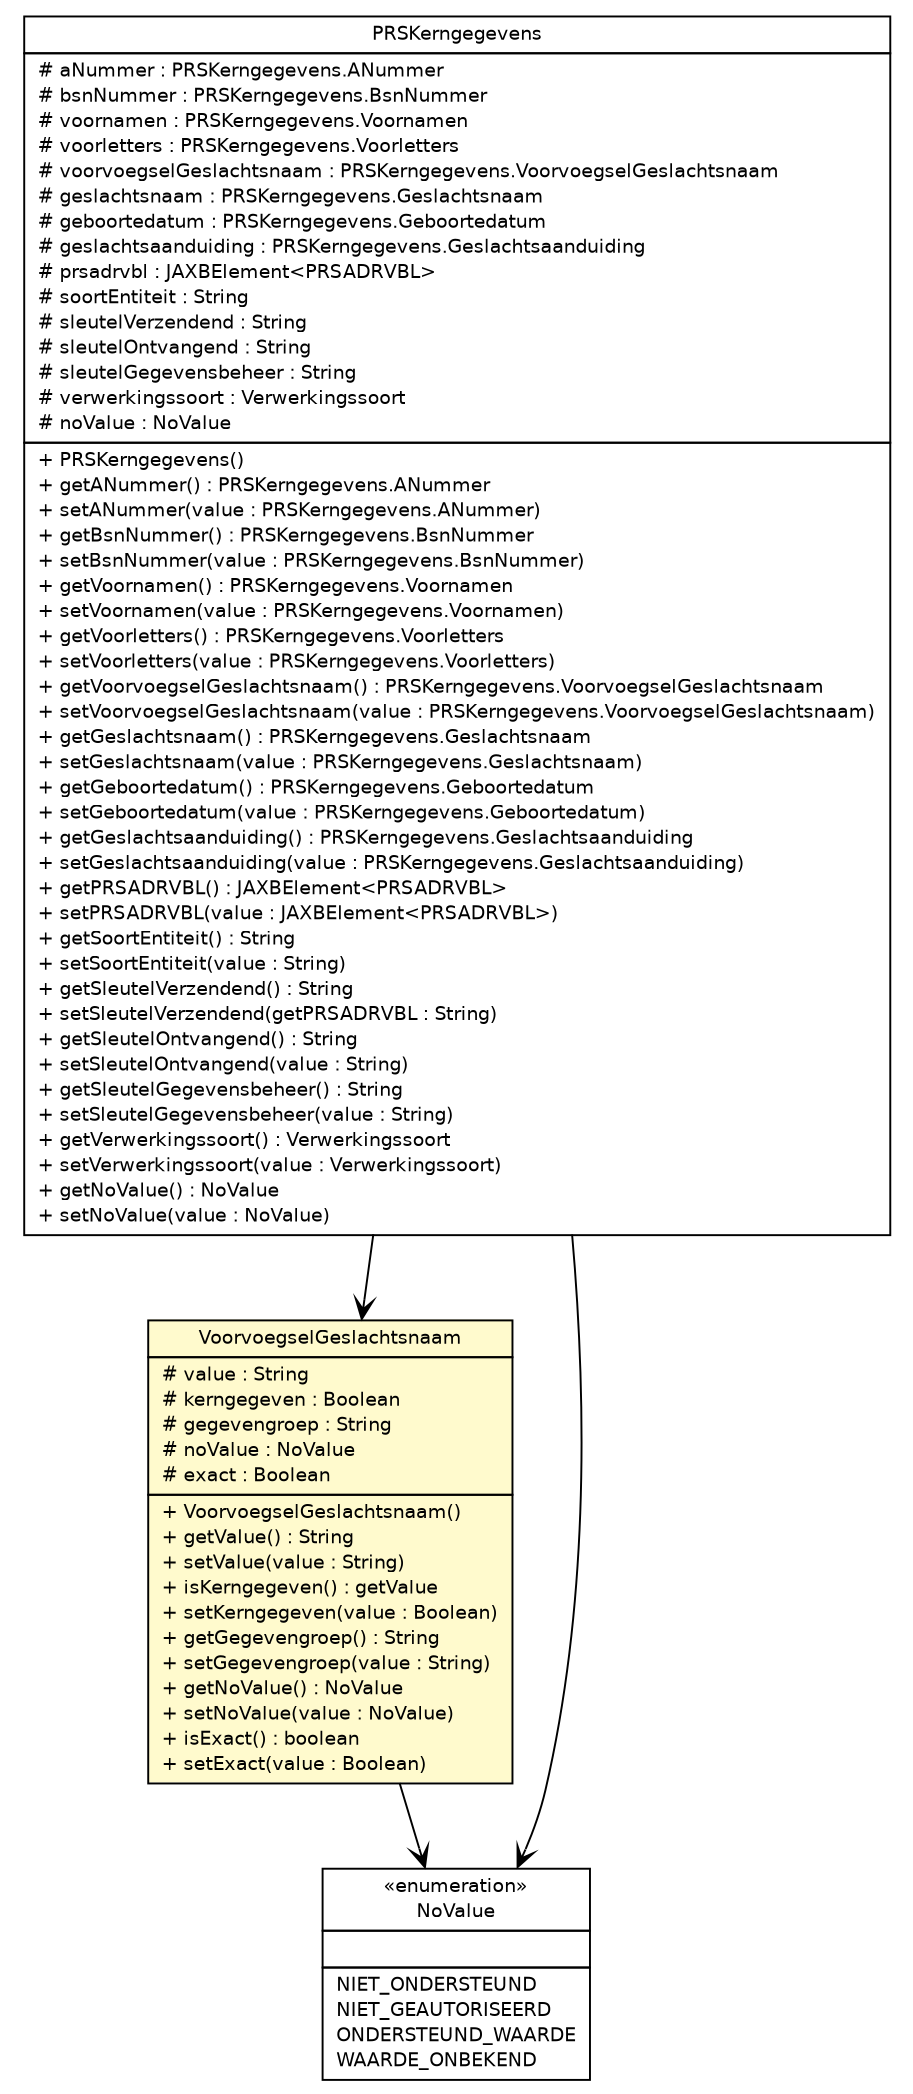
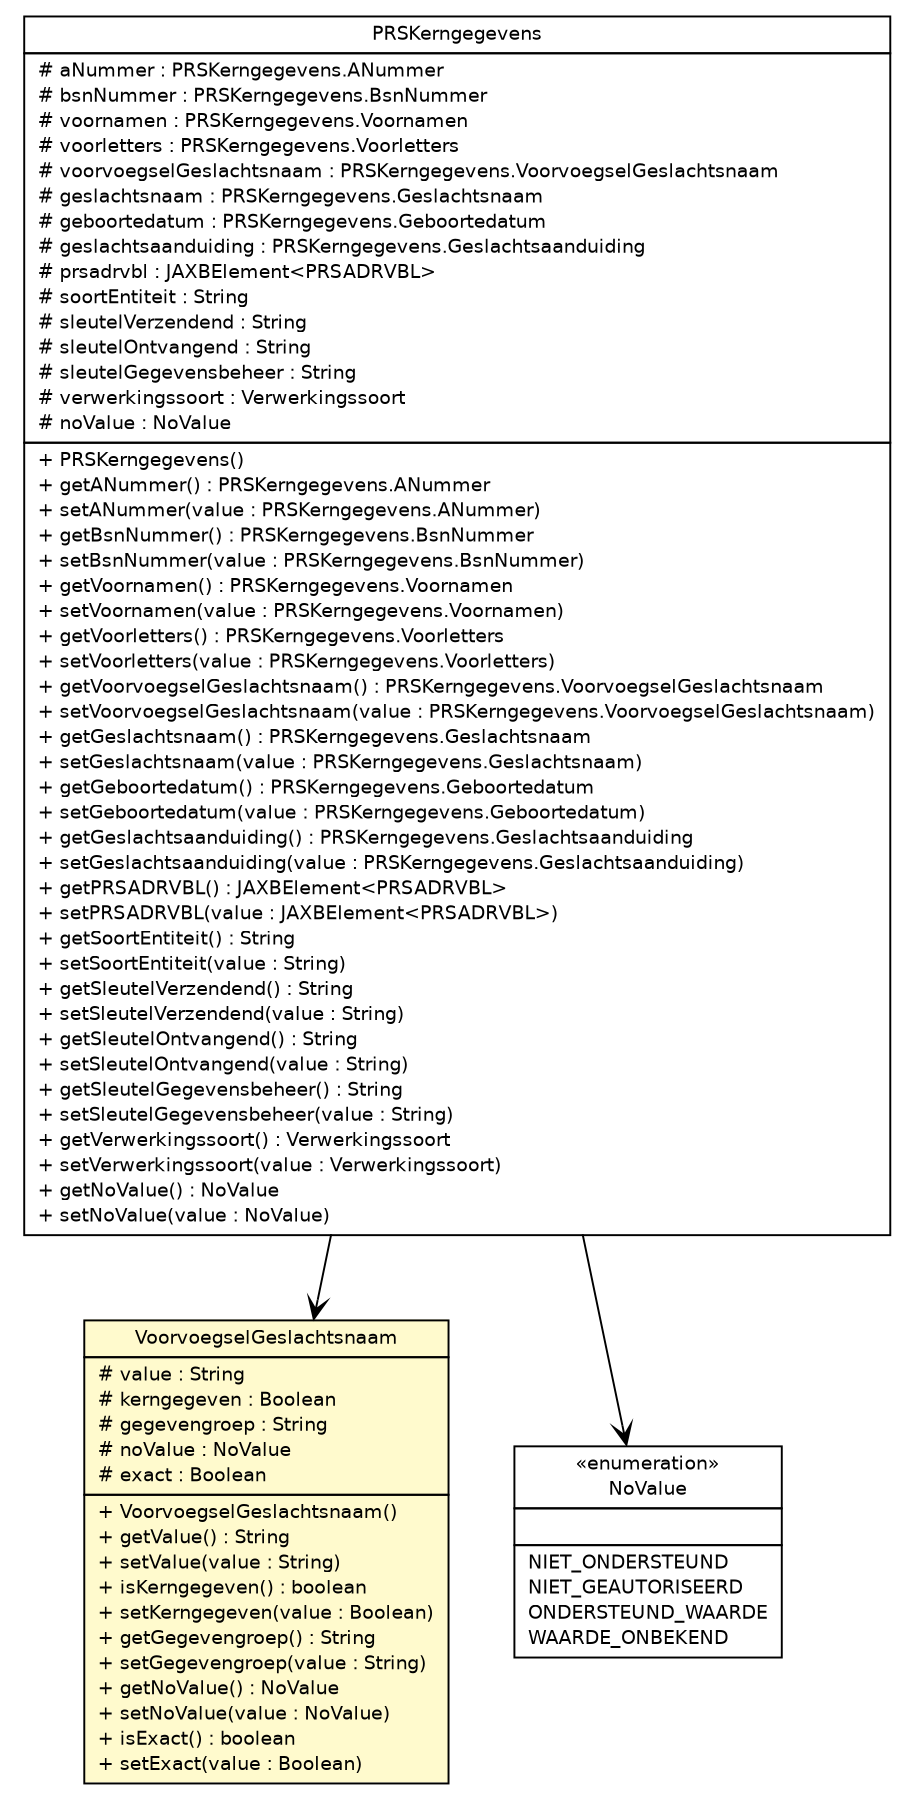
  digraph {
    nodesep=0.25
    ranksep=0.5
    node [fontcolor=black fontname=Helvetica fontsize=10.0 shape=plaintext]
    edge [arrowhead=open color=black fontcolor=black fontname=Helvetica fontsize=10.0 headport=p labelfontname=Helvetica labelfontsize=10 tailport=p]
-   n1 [label=<<table title="nl.egem.stuf.sector.bg._0204.PRSKerngegevens" border="0" cellborder="1" cellspacing="0" cellpadding="2" port="p" href="./PRSKerngegevens.html"> 		<tr><td><table border="0" cellspacing="0" cellpadding="1"> <tr><td align="center" balign="center"> PRSKerngegevens </td></tr> 		</table></td></tr> 		<tr><td><table border="0" cellspacing="0" cellpadding="1"> <tr><td align="left" balign="left"> # aNummer : PRSKerngegevens.ANummer </td></tr> <tr><td align="left" balign="left"> # bsnNummer : PRSKerngegevens.BsnNummer </td></tr> <tr><td align="left" balign="left"> # voornamen : PRSKerngegevens.Voornamen </td></tr> <tr><td align="left" balign="left"> # voorletters : PRSKerngegevens.Voorletters </td></tr> <tr><td align="left" balign="left"> # voorvoegselGeslachtsnaam : PRSKerngegevens.VoorvoegselGeslachtsnaam </td></tr> <tr><td align="left" balign="left"> # geslachtsnaam : PRSKerngegevens.Geslachtsnaam </td></tr> <tr><td align="left" balign="left"> # geboortedatum : PRSKerngegevens.Geboortedatum </td></tr> <tr><td align="left" balign="left"> # geslachtsaanduiding : PRSKerngegevens.Geslachtsaanduiding </td></tr> <tr><td align="left" balign="left"> # prsadrvbl : JAXBElement&lt;PRSADRVBL&gt; </td></tr> <tr><td align="left" balign="left"> # soortEntiteit : String </td></tr> <tr><td align="left" balign="left"> # sleutelVerzendend : String </td></tr> <tr><td align="left" balign="left"> # sleutelOntvangend : String </td></tr> <tr><td align="left" balign="left"> # sleutelGegevensbeheer : String </td></tr> <tr><td align="left" balign="left"> # verwerkingssoort : Verwerkingssoort </td></tr> <tr><td align="left" balign="left"> # noValue : NoValue </td></tr> 		</table></td></tr> 		<tr><td><table border="0" cellspacing="0" cellpadding="1"> <tr><td align="left" balign="left"> + PRSKerngegevens() </td></tr> <tr><td align="left" balign="left"> + getANummer() : PRSKerngegevens.ANummer </td></tr> <tr><td align="left" balign="left"> + setANummer(value : PRSKerngegevens.ANummer) </td></tr> <tr><td align="left" balign="left"> + getBsnNummer() : PRSKerngegevens.BsnNummer </td></tr> <tr><td align="left" balign="left"> + setBsnNummer(value : PRSKerngegevens.BsnNummer) </td></tr> <tr><td align="left" balign="left"> + getVoornamen() : PRSKerngegevens.Voornamen </td></tr> <tr><td align="left" balign="left"> + setVoornamen(value : PRSKerngegevens.Voornamen) </td></tr> <tr><td align="left" balign="left"> + getVoorletters() : PRSKerngegevens.Voorletters </td></tr> <tr><td align="left" balign="left"> + setVoorletters(value : PRSKerngegevens.Voorletters) </td></tr> <tr><td align="left" balign="left"> + getVoorvoegselGeslachtsnaam() : PRSKerngegevens.VoorvoegselGeslachtsnaam </td></tr> <tr><td align="left" balign="left"> + setVoorvoegselGeslachtsnaam(value : PRSKerngegevens.VoorvoegselGeslachtsnaam) </td></tr> <tr><td align="left" balign="left"> + getGeslachtsnaam() : PRSKerngegevens.Geslachtsnaam </td></tr> <tr><td align="left" balign="left"> + setGeslachtsnaam(value : PRSKerngegevens.Geslachtsnaam) </td></tr> <tr><td align="left" balign="left"> + getGeboortedatum() : PRSKerngegevens.Geboortedatum </td></tr> <tr><td align="left" balign="left"> + setGeboortedatum(value : PRSKerngegevens.Geboortedatum) </td></tr> <tr><td align="left" balign="left"> + getGeslachtsaanduiding() : PRSKerngegevens.Geslachtsaanduiding </td></tr> <tr><td align="left" balign="left"> + setGeslachtsaanduiding(value : PRSKerngegevens.Geslachtsaanduiding) </td></tr> <tr><td align="left" balign="left"> + getPRSADRVBL() : JAXBElement&lt;PRSADRVBL&gt; </td></tr> <tr><td align="left" balign="left"> + setPRSADRVBL(value : JAXBElement&lt;PRSADRVBL&gt;) </td></tr> <tr><td align="left" balign="left"> + getSoortEntiteit() : String </td></tr> <tr><td align="left" balign="left"> + setSoortEntiteit(value : String) </td></tr> <tr><td align="left" balign="left"> + getSleutelVerzendend() : String </td></tr> <tr><td align="left" balign="left"> + setSleutelVerzendend(getPRSADRVBL : String) </td></tr> <tr><td align="left" balign="left"> + getSleutelOntvangend() : String </td></tr> <tr><td align="left" balign="left"> + setSleutelOntvangend(value : String) </td></tr> <tr><td align="left" balign="left"> + getSleutelGegevensbeheer() : String </td></tr> <tr><td align="left" balign="left"> + setSleutelGegevensbeheer(value : String) </td></tr> <tr><td align="left" balign="left"> + getVerwerkingssoort() : Verwerkingssoort </td></tr> <tr><td align="left" balign="left"> + setVerwerkingssoort(value : Verwerkingssoort) </td></tr> <tr><td align="left" balign="left"> + getNoValue() : NoValue </td></tr> <tr><td align="left" balign="left"> + setNoValue(value : NoValue) </td></tr> 		</table></td></tr> 		</table>>]
-   n2 [label=<<table title="nl.egem.stuf.sector.bg._0204.PRSKerngegevens.VoorvoegselGeslachtsnaam" border="0" cellborder="1" cellspacing="0" cellpadding="2" port="p" bgcolor="lemonChiffon" href="./PRSKerngegevens.VoorvoegselGeslachtsnaam.html"> 		<tr><td><table border="0" cellspacing="0" cellpadding="1"> <tr><td align="center" balign="center"> VoorvoegselGeslachtsnaam </td></tr> 		</table></td></tr> 		<tr><td><table border="0" cellspacing="0" cellpadding="1"> <tr><td align="left" balign="left"> # value : String </td></tr> <tr><td align="left" balign="left"> # kerngegeven : Boolean </td></tr> <tr><td align="left" balign="left"> # gegevengroep : String </td></tr> <tr><td align="left" balign="left"> # noValue : NoValue </td></tr> <tr><td align="left" balign="left"> # exact : Boolean </td></tr> 		</table></td></tr> 		<tr><td><table border="0" cellspacing="0" cellpadding="1"> <tr><td align="left" balign="left"> + VoorvoegselGeslachtsnaam() </td></tr> <tr><td align="left" balign="left"> + getValue() : String </td></tr> <tr><td align="left" balign="left"> + setValue(value : String) </td></tr> <tr><td align="left" balign="left"> + isKerngegeven() : getValue </td></tr> <tr><td align="left" balign="left"> + setKerngegeven(value : Boolean) </td></tr> <tr><td align="left" balign="left"> + getGegevengroep() : String </td></tr> <tr><td align="left" balign="left"> + setGegevengroep(value : String) </td></tr> <tr><td align="left" balign="left"> + getNoValue() : NoValue </td></tr> <tr><td align="left" balign="left"> + setNoValue(value : NoValue) </td></tr> <tr><td align="left" balign="left"> + isExact() : boolean </td></tr> <tr><td align="left" balign="left"> + setExact(value : Boolean) </td></tr> 		</table></td></tr> 		</table>>]
+   n1 [label=<<table title="nl.egem.stuf.sector.bg._0204.PRSKerngegevens" border="0" cellborder="1" cellspacing="0" cellpadding="2" port="p" href="./PRSKerngegevens.html"> 		<tr><td><table border="0" cellspacing="0" cellpadding="1"> <tr><td align="center" balign="center"> PRSKerngegevens </td></tr> 		</table></td></tr> 		<tr><td><table border="0" cellspacing="0" cellpadding="1"> <tr><td align="left" balign="left"> # aNummer : PRSKerngegevens.ANummer </td></tr> <tr><td align="left" balign="left"> # bsnNummer : PRSKerngegevens.BsnNummer </td></tr> <tr><td align="left" balign="left"> # voornamen : PRSKerngegevens.Voornamen </td></tr> <tr><td align="left" balign="left"> # voorletters : PRSKerngegevens.Voorletters </td></tr> <tr><td align="left" balign="left"> # voorvoegselGeslachtsnaam : PRSKerngegevens.VoorvoegselGeslachtsnaam </td></tr> <tr><td align="left" balign="left"> # geslachtsnaam : PRSKerngegevens.Geslachtsnaam </td></tr> <tr><td align="left" balign="left"> # geboortedatum : PRSKerngegevens.Geboortedatum </td></tr> <tr><td align="left" balign="left"> # geslachtsaanduiding : PRSKerngegevens.Geslachtsaanduiding </td></tr> <tr><td align="left" balign="left"> # prsadrvbl : JAXBElement&lt;PRSADRVBL&gt; </td></tr> <tr><td align="left" balign="left"> # soortEntiteit : String </td></tr> <tr><td align="left" balign="left"> # sleutelVerzendend : String </td></tr> <tr><td align="left" balign="left"> # sleutelOntvangend : String </td></tr> <tr><td align="left" balign="left"> # sleutelGegevensbeheer : String </td></tr> <tr><td align="left" balign="left"> # verwerkingssoort : Verwerkingssoort </td></tr> <tr><td align="left" balign="left"> # noValue : NoValue </td></tr> 		</table></td></tr> 		<tr><td><table border="0" cellspacing="0" cellpadding="1"> <tr><td align="left" balign="left"> + PRSKerngegevens() </td></tr> <tr><td align="left" balign="left"> + getANummer() : PRSKerngegevens.ANummer </td></tr> <tr><td align="left" balign="left"> + setANummer(value : PRSKerngegevens.ANummer) </td></tr> <tr><td align="left" balign="left"> + getBsnNummer() : PRSKerngegevens.BsnNummer </td></tr> <tr><td align="left" balign="left"> + setBsnNummer(value : PRSKerngegevens.BsnNummer) </td></tr> <tr><td align="left" balign="left"> + getVoornamen() : PRSKerngegevens.Voornamen </td></tr> <tr><td align="left" balign="left"> + setVoornamen(value : PRSKerngegevens.Voornamen) </td></tr> <tr><td align="left" balign="left"> + getVoorletters() : PRSKerngegevens.Voorletters </td></tr> <tr><td align="left" balign="left"> + setVoorletters(value : PRSKerngegevens.Voorletters) </td></tr> <tr><td align="left" balign="left"> + getVoorvoegselGeslachtsnaam() : PRSKerngegevens.VoorvoegselGeslachtsnaam </td></tr> <tr><td align="left" balign="left"> + setVoorvoegselGeslachtsnaam(value : PRSKerngegevens.VoorvoegselGeslachtsnaam) </td></tr> <tr><td align="left" balign="left"> + getGeslachtsnaam() : PRSKerngegevens.Geslachtsnaam </td></tr> <tr><td align="left" balign="left"> + setGeslachtsnaam(value : PRSKerngegevens.Geslachtsnaam) </td></tr> <tr><td align="left" balign="left"> + getGeboortedatum() : PRSKerngegevens.Geboortedatum </td></tr> <tr><td align="left" balign="left"> + setGeboortedatum(value : PRSKerngegevens.Geboortedatum) </td></tr> <tr><td align="left" balign="left"> + getGeslachtsaanduiding() : PRSKerngegevens.Geslachtsaanduiding </td></tr> <tr><td align="left" balign="left"> + setGeslachtsaanduiding(value : PRSKerngegevens.Geslachtsaanduiding) </td></tr> <tr><td align="left" balign="left"> + getPRSADRVBL() : JAXBElement&lt;PRSADRVBL&gt; </td></tr> <tr><td align="left" balign="left"> + setPRSADRVBL(value : JAXBElement&lt;PRSADRVBL&gt;) </td></tr> <tr><td align="left" balign="left"> + getSoortEntiteit() : String </td></tr> <tr><td align="left" balign="left"> + setSoortEntiteit(value : String) </td></tr> <tr><td align="left" balign="left"> + getSleutelVerzendend() : String </td></tr> <tr><td align="left" balign="left"> + setSleutelVerzendend(value : String) </td></tr> <tr><td align="left" balign="left"> + getSleutelOntvangend() : String </td></tr> <tr><td align="left" balign="left"> + setSleutelOntvangend(value : String) </td></tr> <tr><td align="left" balign="left"> + getSleutelGegevensbeheer() : String </td></tr> <tr><td align="left" balign="left"> + setSleutelGegevensbeheer(value : String) </td></tr> <tr><td align="left" balign="left"> + getVerwerkingssoort() : Verwerkingssoort </td></tr> <tr><td align="left" balign="left"> + setVerwerkingssoort(value : Verwerkingssoort) </td></tr> <tr><td align="left" balign="left"> + getNoValue() : NoValue </td></tr> <tr><td align="left" balign="left"> + setNoValue(value : NoValue) </td></tr> 		</table></td></tr> 		</table>>]
+   n2 [label=<<table title="nl.egem.stuf.sector.bg._0204.PRSKerngegevens.VoorvoegselGeslachtsnaam" border="0" cellborder="1" cellspacing="0" cellpadding="2" port="p" bgcolor="lemonChiffon" href="./PRSKerngegevens.VoorvoegselGeslachtsnaam.html"> 		<tr><td><table border="0" cellspacing="0" cellpadding="1"> <tr><td align="center" balign="center"> VoorvoegselGeslachtsnaam </td></tr> 		</table></td></tr> 		<tr><td><table border="0" cellspacing="0" cellpadding="1"> <tr><td align="left" balign="left"> # value : String </td></tr> <tr><td align="left" balign="left"> # kerngegeven : Boolean </td></tr> <tr><td align="left" balign="left"> # gegevengroep : String </td></tr> <tr><td align="left" balign="left"> # noValue : NoValue </td></tr> <tr><td align="left" balign="left"> # exact : Boolean </td></tr> 		</table></td></tr> 		<tr><td><table border="0" cellspacing="0" cellpadding="1"> <tr><td align="left" balign="left"> + VoorvoegselGeslachtsnaam() </td></tr> <tr><td align="left" balign="left"> + getValue() : String </td></tr> <tr><td align="left" balign="left"> + setValue(value : String) </td></tr> <tr><td align="left" balign="left"> + isKerngegeven() : boolean </td></tr> <tr><td align="left" balign="left"> + setKerngegeven(value : Boolean) </td></tr> <tr><td align="left" balign="left"> + getGegevengroep() : String </td></tr> <tr><td align="left" balign="left"> + setGegevengroep(value : String) </td></tr> <tr><td align="left" balign="left"> + getNoValue() : NoValue </td></tr> <tr><td align="left" balign="left"> + setNoValue(value : NoValue) </td></tr> <tr><td align="left" balign="left"> + isExact() : boolean </td></tr> <tr><td align="left" balign="left"> + setExact(value : Boolean) </td></tr> 		</table></td></tr> 		</table>>]
    n3 [label=<<table title="nl.egem.stuf.stuf0204.NoValue" border="0" cellborder="1" cellspacing="0" cellpadding="2" port="p" href="../../../stuf0204/NoValue.html"> 		<tr><td><table border="0" cellspacing="0" cellpadding="1"> <tr><td align="center" balign="center"> &#171;enumeration&#187; </td></tr> <tr><td align="center" balign="center"> NoValue </td></tr> 		</table></td></tr> 		<tr><td><table border="0" cellspacing="0" cellpadding="1"> <tr><td align="left" balign="left">  </td></tr> 		</table></td></tr> 		<tr><td><table border="0" cellspacing="0" cellpadding="1"> <tr><td align="left" balign="left"> NIET_ONDERSTEUND </td></tr> <tr><td align="left" balign="left"> NIET_GEAUTORISEERD </td></tr> <tr><td align="left" balign="left"> ONDERSTEUND_WAARDE </td></tr> <tr><td align="left" balign="left"> WAARDE_ONBEKEND </td></tr> 		</table></td></tr> 		</table>>]
    n1 -> n2
    n1 -> n3
-   n2 -> n3
  }
